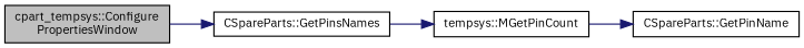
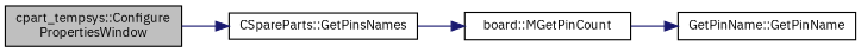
  digraph {
    fontname="IBM Plex Sans"
    rankdir=LR
    node [color=black fillcolor=white fontname="IBM Plex Sans" fontsize=10 shape=record style=filled]
    edge [color=midnightblue fontname="IBM Plex Sans" fontsize=10 labelfontname=Helvetica labelfontsize=10 style=solid]
    n1 [fillcolor=grey75 fontcolor=black height=0.2 label="cpart_tempsys::Configure\lPropertiesWindow" width=0.4]
    n2 [height=0.2 label="CSpareParts::GetPinsNames" width=0.4]
-   n3 [height=0.2 label="CSpareParts::GetPinName" width=0.4]
-   n4 [height=0.2 label="tempsys::MGetPinCount" width=0.4]
+   n3 [height=0.2 label="GetPinName::GetPinName" width=0.4]
+   n4 [height=0.2 label="board::MGetPinCount" width=0.4]
    n1 -> n2
    n2 -> n4
    n4 -> n3
  }
